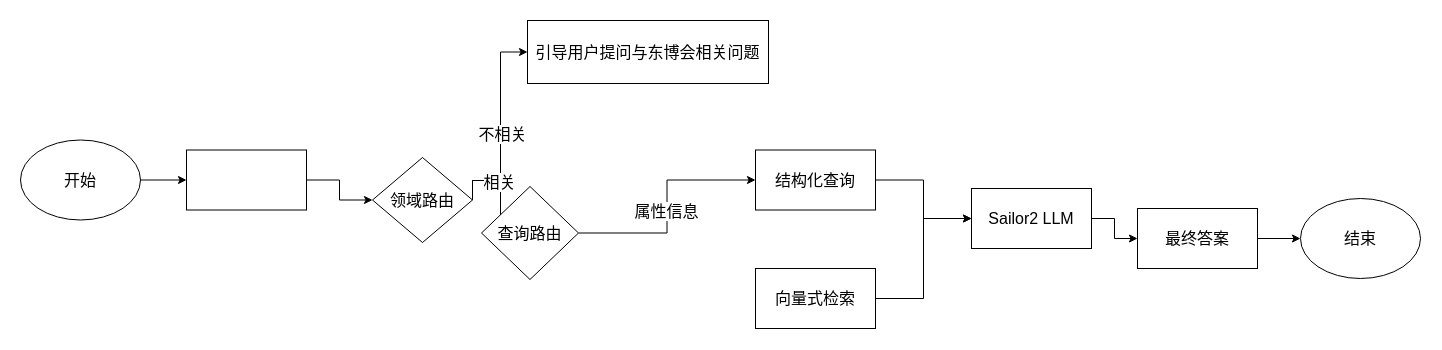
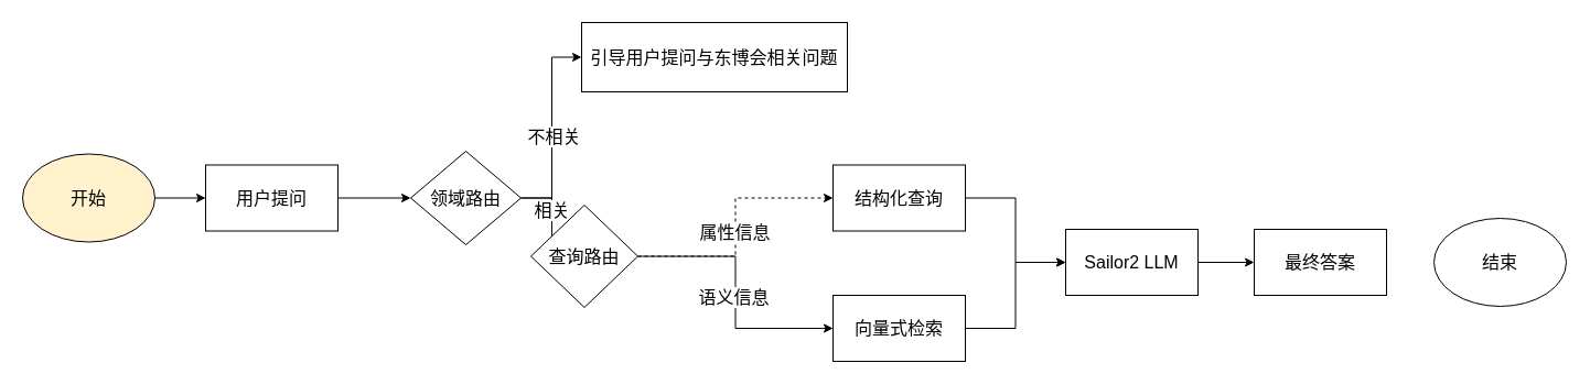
  <mxCell id="0" />
  <mxCell id="1" parent="0" />
  <mxCell id="2" style="edgeStyle=orthogonalEdgeStyle;rounded=0;orthogonalLoop=1;jettySize=auto;html=1;exitX=1;exitY=0.5;exitDx=0;exitDy=0;entryX=0;entryY=0.5;entryDx=0;entryDy=0;" edge="1" parent="1" source="3" target="11"><mxGeometry relative="1" as="geometry" /></mxCell>
  <mxCell id="3" value="" style="rounded=0;whiteSpace=wrap;html=1;" vertex="1" parent="1"><mxGeometry x="186" y="149.5" width="120" height="60" as="geometry" /></mxCell>
+ <mxCell id="4" value="&lt;font style=&quot;font-size: 16px;&quot;&gt;用户提问&lt;/font&gt;" style="text;html=1;align=center;verticalAlign=middle;whiteSpace=wrap;rounded=0;" vertex="1" parent="1"><mxGeometry x="203" y="161" width="86" height="37" as="geometry" /></mxCell>
  <mxCell id="5" style="edgeStyle=orthogonalEdgeStyle;rounded=0;orthogonalLoop=1;jettySize=auto;html=1;exitX=1;exitY=0.5;exitDx=0;exitDy=0;entryX=0;entryY=0.5;entryDx=0;entryDy=0;" edge="1" parent="1" source="6" target="3"><mxGeometry relative="1" as="geometry" /></mxCell>
- <mxCell id="6" value="&lt;font style=&quot;font-size: 16px;&quot;&gt;开始&lt;/font&gt;" style="ellipse;whiteSpace=wrap;html=1;" vertex="1" parent="1"><mxGeometry x="20" y="139.5" width="120" height="80" as="geometry" /></mxCell>
+ <mxCell id="6" value="&lt;font style=&quot;font-size: 16px;&quot;&gt;开始&lt;/font&gt;" style="ellipse;whiteSpace=wrap;html=1;fillColor=#fff2cc;" vertex="1" parent="1"><mxGeometry x="20" y="139.5" width="120" height="80" as="geometry" /></mxCell>
  <mxCell id="7" style="edgeStyle=orthogonalEdgeStyle;rounded=0;orthogonalLoop=1;jettySize=auto;html=1;exitX=1;exitY=0.5;exitDx=0;exitDy=0;entryX=0;entryY=0.5;entryDx=0;entryDy=0;" edge="1" parent="1" source="11" target="12"><mxGeometry relative="1" as="geometry"><Array as="points"><mxPoint x="500" y="180" /><mxPoint x="500" y="52" /></Array></mxGeometry></mxCell>
  <mxCell id="8" value="&lt;font style=&quot;font-size: 16px;&quot;&gt;不相关&lt;/font&gt;" style="edgeLabel;html=1;align=center;verticalAlign=middle;resizable=0;points=[];" vertex="1" connectable="0" parent="7"><mxGeometry x="-0.077" y="-1" relative="1" as="geometry"><mxPoint as="offset" /></mxGeometry></mxCell>
  <mxCell id="9" style="edgeStyle=orthogonalEdgeStyle;rounded=0;orthogonalLoop=1;jettySize=auto;html=1;exitX=1;exitY=0.5;exitDx=0;exitDy=0;entryX=0;entryY=0.5;entryDx=0;entryDy=0;" edge="1" parent="1" source="11" target="17"><mxGeometry relative="1" as="geometry"><Array as="points"><mxPoint x="500" y="180" /><mxPoint x="500" y="233" /></Array></mxGeometry></mxCell>
  <mxCell id="10" value="&lt;font style=&quot;font-size: 16px;&quot;&gt;相关&lt;/font&gt;" style="edgeLabel;html=1;align=center;verticalAlign=middle;resizable=0;points=[];" vertex="1" connectable="0" parent="9"><mxGeometry x="-0.226" y="-1" relative="1" as="geometry"><mxPoint as="offset" /></mxGeometry></mxCell>
- <mxCell id="11" value="&lt;font style=&quot;font-size: 16px;&quot;&gt;领域路由&lt;/font&gt;" style="rhombus;whiteSpace=wrap;html=1;" vertex="1" parent="1"><mxGeometry x="372" y="157" width="100" height="85" as="geometry" /></mxCell>
+ <mxCell id="11" value="&lt;font style=&quot;font-size: 16px;&quot;&gt;领域路由&lt;/font&gt;" style="rhombus;whiteSpace=wrap;html=1;" vertex="1" parent="1"><mxGeometry x="372" y="137" width="100" height="85" as="geometry" /></mxCell>
  <mxCell id="12" value="&lt;font style=&quot;font-size: 16px;&quot;&gt;引导用户提问与东博会相关问题&lt;/font&gt;" style="rounded=0;whiteSpace=wrap;html=1;" vertex="1" parent="1"><mxGeometry x="527" y="20" width="241" height="63" as="geometry" /></mxCell>
- <mxCell id="13" style="edgeStyle=orthogonalEdgeStyle;rounded=0;orthogonalLoop=1;jettySize=auto;html=1;exitX=1;exitY=0.5;exitDx=0;exitDy=0;" edge="1" parent="1" source="17" target="19"><mxGeometry relative="1" as="geometry" /></mxCell>
+ <mxCell id="13" style="edgeStyle=orthogonalEdgeStyle;rounded=0;orthogonalLoop=1;jettySize=auto;html=1;exitX=1;exitY=0.5;exitDx=0;exitDy=0;dashed=1;" edge="1" parent="1" source="17" target="19"><mxGeometry relative="1" as="geometry" /></mxCell>
  <mxCell id="14" value="&lt;font style=&quot;font-size: 16px;&quot;&gt;属性信息&lt;/font&gt;" style="edgeLabel;html=1;align=center;verticalAlign=middle;resizable=0;points=[];" vertex="1" connectable="0" parent="13"><mxGeometry x="-0.032" y="1" relative="1" as="geometry"><mxPoint as="offset" /></mxGeometry></mxCell>
+ <mxCell id="15" style="edgeStyle=orthogonalEdgeStyle;rounded=0;orthogonalLoop=1;jettySize=auto;html=1;exitX=1;exitY=0.5;exitDx=0;exitDy=0;entryX=0;entryY=0.5;entryDx=0;entryDy=0;" edge="1" parent="1" source="17" target="21"><mxGeometry relative="1" as="geometry" /></mxCell>
+ <mxCell id="16" value="&lt;font style=&quot;font-size: 16px;&quot;&gt;语义信息&lt;/font&gt;" style="edgeLabel;html=1;align=center;verticalAlign=middle;resizable=0;points=[];" vertex="1" connectable="0" parent="15"><mxGeometry x="0.027" y="-2" relative="1" as="geometry"><mxPoint as="offset" /></mxGeometry></mxCell>
  <mxCell id="17" value="&lt;font style=&quot;font-size: 16px;&quot;&gt;查询路由&lt;/font&gt;" style="rhombus;whiteSpace=wrap;html=1;" vertex="1" parent="1"><mxGeometry x="481" y="186" width="97" height="93" as="geometry" /></mxCell>
  <mxCell id="18" style="edgeStyle=orthogonalEdgeStyle;rounded=0;orthogonalLoop=1;jettySize=auto;html=1;exitX=1;exitY=0.5;exitDx=0;exitDy=0;entryX=0;entryY=0.5;entryDx=0;entryDy=0;" edge="1" parent="1" source="19" target="23"><mxGeometry relative="1" as="geometry" /></mxCell>
  <mxCell id="19" value="&lt;font style=&quot;font-size: 16px;&quot;&gt;结构化查询&lt;/font&gt;" style="rounded=0;whiteSpace=wrap;html=1;" vertex="1" parent="1"><mxGeometry x="755" y="149.5" width="120" height="60" as="geometry" /></mxCell>
  <mxCell id="20" style="edgeStyle=orthogonalEdgeStyle;rounded=0;orthogonalLoop=1;jettySize=auto;html=1;exitX=1;exitY=0.5;exitDx=0;exitDy=0;entryX=0;entryY=0.5;entryDx=0;entryDy=0;" edge="1" parent="1" source="21" target="23"><mxGeometry relative="1" as="geometry" /></mxCell>
  <mxCell id="21" value="&lt;font style=&quot;font-size: 16px;&quot;&gt;向量式检索&lt;/font&gt;" style="rounded=0;whiteSpace=wrap;html=1;" vertex="1" parent="1"><mxGeometry x="755" y="268" width="120" height="60" as="geometry" /></mxCell>
  <mxCell id="22" style="edgeStyle=orthogonalEdgeStyle;rounded=0;orthogonalLoop=1;jettySize=auto;html=1;exitX=1;exitY=0.5;exitDx=0;exitDy=0;entryX=0;entryY=0.5;entryDx=0;entryDy=0;" edge="1" parent="1" source="23" target="25"><mxGeometry relative="1" as="geometry" /></mxCell>
- <mxCell id="23" value="&lt;font style=&quot;font-size: 16px;&quot;&gt;Sailor2 LLM&lt;/font&gt;" style="rounded=0;whiteSpace=wrap;html=1;" vertex="1" parent="1"><mxGeometry x="971" y="188" width="120" height="60" as="geometry" /></mxCell>
- <mxCell id="24" style="edgeStyle=orthogonalEdgeStyle;rounded=0;orthogonalLoop=1;jettySize=auto;html=1;exitX=1;exitY=0.5;exitDx=0;exitDy=0;entryX=0;entryY=0.5;entryDx=0;entryDy=0;" edge="1" parent="1" source="25" target="26"><mxGeometry relative="1" as="geometry" /></mxCell>
+ <mxCell id="23" value="&lt;font style=&quot;font-size: 16px;&quot;&gt;Sailor2 LLM&lt;/font&gt;" style="rounded=0;whiteSpace=wrap;html=1;" vertex="1" parent="1"><mxGeometry x="966" y="208" width="120" height="60" as="geometry" /></mxCell>
  <mxCell id="25" value="&lt;font style=&quot;font-size: 16px;&quot;&gt;最终答案&lt;/font&gt;" style="rounded=0;whiteSpace=wrap;html=1;" vertex="1" parent="1"><mxGeometry x="1137" y="208" width="120" height="60" as="geometry" /></mxCell>
  <mxCell id="26" value="&lt;font style=&quot;font-size: 16px;&quot;&gt;结束&lt;/font&gt;" style="ellipse;whiteSpace=wrap;html=1;" vertex="1" parent="1"><mxGeometry x="1300" y="198" width="120" height="80" as="geometry" /></mxCell>
